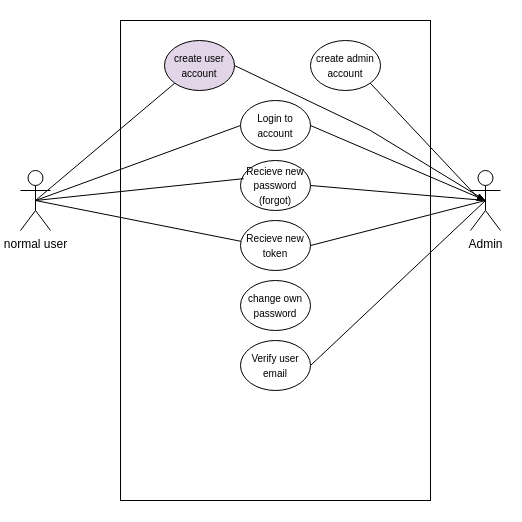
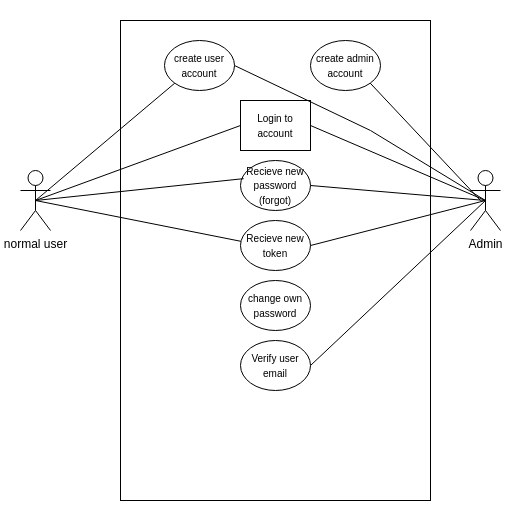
  <mxCell id="0" />
  <mxCell id="1" parent="0" />
  <mxCell id="2" value="normal user" style="shape=umlActor;verticalLabelPosition=bottom;verticalAlign=top;html=1;outlineConnect=0;" parent="1" vertex="1"><mxGeometry x="20" y="170" width="30" height="60" as="geometry" /></mxCell>
  <mxCell id="3" value="Admin" style="shape=umlActor;verticalLabelPosition=bottom;verticalAlign=top;html=1;outlineConnect=0;" parent="1" vertex="1"><mxGeometry x="470" y="170" width="30" height="60" as="geometry" /></mxCell>
  <mxCell id="4" value="" style="rounded=0;whiteSpace=wrap;html=1;" parent="1" vertex="1"><mxGeometry x="120" y="20" width="310" height="480" as="geometry" /></mxCell>
- <mxCell id="5" value="&lt;font style=&quot;font-size: 10px;&quot;&gt;create user account&lt;/font&gt;" style="ellipse;whiteSpace=wrap;html=1;fillColor=#e1d5e7;" parent="1" vertex="1"><mxGeometry x="164" y="40" width="70" height="50" as="geometry" /></mxCell>
- <mxCell id="6" value="&lt;font style=&quot;font-size: 10px;&quot;&gt;Login to account&lt;/font&gt;" style="ellipse;whiteSpace=wrap;html=1;" parent="1" vertex="1"><mxGeometry x="240" y="100" width="70" height="50" as="geometry" /></mxCell>
+ <mxCell id="5" value="&lt;font style=&quot;font-size: 10px;&quot;&gt;create user account&lt;/font&gt;" style="ellipse;whiteSpace=wrap;html=1;" parent="1" vertex="1"><mxGeometry x="164" y="40" width="70" height="50" as="geometry" /></mxCell>
+ <mxCell id="6" value="&lt;font style=&quot;font-size: 10px;&quot;&gt;Login to account&lt;/font&gt;" style="whiteSpace=wrap;html=1;rounded=0;" parent="1" vertex="1"><mxGeometry x="240" y="100" width="70" height="50" as="geometry" /></mxCell>
  <mxCell id="7" value="" style="endArrow=none;html=1;rounded=0;exitX=0.5;exitY=0.5;exitDx=0;exitDy=0;exitPerimeter=0;entryX=0;entryY=0.5;entryDx=0;entryDy=0;" parent="1" source="2" target="6" edge="1"><mxGeometry width="50" height="50" relative="1" as="geometry"><mxPoint x="160" y="210" as="sourcePoint" /><mxPoint x="210" y="160" as="targetPoint" /></mxGeometry></mxCell>
  <mxCell id="8" value="" style="endArrow=none;html=1;rounded=0;exitX=0.5;exitY=0.5;exitDx=0;exitDy=0;exitPerimeter=0;entryX=0;entryY=1;entryDx=0;entryDy=0;" parent="1" source="2" target="5" edge="1"><mxGeometry width="50" height="50" relative="1" as="geometry"><mxPoint x="45" y="155" as="sourcePoint" /><mxPoint x="170" y="120" as="targetPoint" /></mxGeometry></mxCell>
  <mxCell id="9" value="&lt;span style=&quot;font-size: 10px;&quot;&gt;Recieve new password (forgot)&lt;/span&gt;" style="ellipse;whiteSpace=wrap;html=1;" parent="1" vertex="1"><mxGeometry x="240" y="160" width="70" height="50" as="geometry" /></mxCell>
  <mxCell id="10" value="" style="endArrow=none;html=1;rounded=0;exitX=0.5;exitY=0.5;exitDx=0;exitDy=0;exitPerimeter=0;entryX=0.045;entryY=0.363;entryDx=0;entryDy=0;entryPerimeter=0;" parent="1" source="2" target="9" edge="1"><mxGeometry width="50" height="50" relative="1" as="geometry"><mxPoint x="90" y="248.63" as="sourcePoint" /><mxPoint x="215.35" y="141.378" as="targetPoint" /></mxGeometry></mxCell>
  <mxCell id="11" value="" style="endArrow=none;html=1;rounded=0;fontSize=10;entryX=0.5;entryY=0.5;entryDx=0;entryDy=0;entryPerimeter=0;exitX=1;exitY=0.5;exitDx=0;exitDy=0;" parent="1" source="9" target="3" edge="1"><mxGeometry width="50" height="50" relative="1" as="geometry"><mxPoint x="160" y="200" as="sourcePoint" /><mxPoint x="210" y="150" as="targetPoint" /></mxGeometry></mxCell>
- <mxCell id="12" value="" style="endArrow=block;html=1;rounded=0;fontSize=10;entryX=0.5;entryY=0.5;entryDx=0;entryDy=0;entryPerimeter=0;exitX=1;exitY=0.5;exitDx=0;exitDy=0;" parent="1" source="6" target="3" edge="1"><mxGeometry width="50" height="50" relative="1" as="geometry"><mxPoint x="370" y="200" as="sourcePoint" /><mxPoint x="420" y="150" as="targetPoint" /></mxGeometry></mxCell>
+ <mxCell id="12" value="" style="endArrow=none;html=1;rounded=0;fontSize=10;entryX=0.5;entryY=0.5;entryDx=0;entryDy=0;entryPerimeter=0;exitX=1;exitY=0.5;exitDx=0;exitDy=0;" parent="1" source="6" target="3" edge="1"><mxGeometry width="50" height="50" relative="1" as="geometry"><mxPoint x="370" y="200" as="sourcePoint" /><mxPoint x="420" y="150" as="targetPoint" /></mxGeometry></mxCell>
  <mxCell id="13" value="&lt;font style=&quot;font-size: 10px;&quot;&gt;create admin account&lt;/font&gt;" style="ellipse;whiteSpace=wrap;html=1;" parent="1" vertex="1"><mxGeometry x="310" y="40" width="70" height="50" as="geometry" /></mxCell>
  <mxCell id="14" value="" style="endArrow=none;html=1;rounded=0;fontSize=10;exitX=1;exitY=1;exitDx=0;exitDy=0;" parent="1" source="13" edge="1"><mxGeometry width="50" height="50" relative="1" as="geometry"><mxPoint x="380" y="170" as="sourcePoint" /><mxPoint x="480" y="200" as="targetPoint" /></mxGeometry></mxCell>
  <mxCell id="15" value="&lt;span style=&quot;font-size: 10px;&quot;&gt;Recieve new token&lt;/span&gt;" style="ellipse;whiteSpace=wrap;html=1;" parent="1" vertex="1"><mxGeometry x="240" y="220" width="70" height="50" as="geometry" /></mxCell>
  <mxCell id="16" value="" style="endArrow=none;html=1;rounded=0;fontSize=10;entryX=0.005;entryY=0.416;entryDx=0;entryDy=0;entryPerimeter=0;exitX=0.5;exitY=0.5;exitDx=0;exitDy=0;exitPerimeter=0;" parent="1" source="2" target="15" edge="1"><mxGeometry width="50" height="50" relative="1" as="geometry"><mxPoint x="160" y="200" as="sourcePoint" /><mxPoint x="210" y="150" as="targetPoint" /></mxGeometry></mxCell>
  <mxCell id="17" value="" style="endArrow=none;html=1;rounded=0;fontSize=10;exitX=1;exitY=0.5;exitDx=0;exitDy=0;entryX=0.5;entryY=0.5;entryDx=0;entryDy=0;entryPerimeter=0;" parent="1" source="15" target="3" edge="1"><mxGeometry width="50" height="50" relative="1" as="geometry"><mxPoint x="160" y="200" as="sourcePoint" /><mxPoint x="210" y="150" as="targetPoint" /></mxGeometry></mxCell>
  <mxCell id="18" value="&lt;span style=&quot;font-size: 10px;&quot;&gt;change own password&lt;/span&gt;" style="ellipse;whiteSpace=wrap;html=1;" parent="1" vertex="1"><mxGeometry x="240" y="280" width="70" height="50" as="geometry" /></mxCell>
  <mxCell id="19" value="" style="endArrow=none;html=1;rounded=0;fontSize=10;entryX=0.5;entryY=0.5;entryDx=0;entryDy=0;entryPerimeter=0;exitX=1;exitY=0.5;exitDx=0;exitDy=0;" parent="1" source="5" target="3" edge="1"><mxGeometry width="50" height="50" relative="1" as="geometry"><mxPoint x="160" y="200" as="sourcePoint" /><mxPoint x="210" y="150" as="targetPoint" /><Array as="points"><mxPoint x="370" y="130" /></Array></mxGeometry></mxCell>
  <mxCell id="20" value="&lt;font style=&quot;font-size: 10px;&quot;&gt;Verify user email&lt;/font&gt;" style="ellipse;whiteSpace=wrap;html=1;" vertex="1" parent="1"><mxGeometry x="240" y="340" width="70" height="50" as="geometry" /></mxCell>
  <mxCell id="21" value="" style="endArrow=none;html=1;rounded=0;fontSize=10;exitX=1;exitY=0.5;exitDx=0;exitDy=0;entryX=0.5;entryY=0.5;entryDx=0;entryDy=0;entryPerimeter=0;" edge="1" parent="1" source="20" target="3"><mxGeometry width="50" height="50" relative="1" as="geometry"><mxPoint x="45" y="210" as="sourcePoint" /><mxPoint x="250" y="315" as="targetPoint" /></mxGeometry></mxCell>
